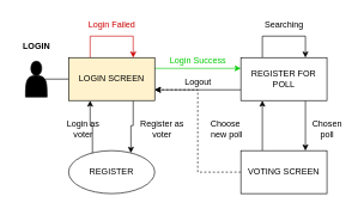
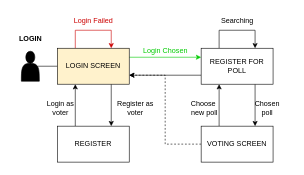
  <mxCell id="0" />
  <mxCell id="1" parent="0" />
  <mxCell id="2" style="edgeStyle=orthogonalEdgeStyle;rounded=0;orthogonalLoop=1;jettySize=auto;html=1;exitX=0.75;exitY=1;exitDx=0;exitDy=0;entryX=0.75;entryY=0;entryDx=0;entryDy=0;" parent="1" source="5" target="7" edge="1"><mxGeometry relative="1" as="geometry" /></mxCell>
  <mxCell id="3" style="edgeStyle=orthogonalEdgeStyle;rounded=0;orthogonalLoop=1;jettySize=auto;html=1;exitX=0.25;exitY=0;exitDx=0;exitDy=0;entryX=0.75;entryY=0;entryDx=0;entryDy=0;fillColor=#f8cecc;strokeColor=#CC0000;" parent="1" source="5" target="5" edge="1"><mxGeometry relative="1" as="geometry"><mxPoint x="185" y="70" as="targetPoint" /><Array as="points"><mxPoint x="125" y="50" /><mxPoint x="185" y="50" /></Array></mxGeometry></mxCell>
  <mxCell id="4" style="edgeStyle=orthogonalEdgeStyle;rounded=0;orthogonalLoop=1;jettySize=auto;html=1;exitX=1;exitY=0.25;exitDx=0;exitDy=0;strokeColor=#00CC00;fontColor=#00CC00;entryX=0;entryY=0.25;entryDx=0;entryDy=0;" parent="1" source="5" target="11" edge="1"><mxGeometry relative="1" as="geometry"><mxPoint x="295" y="130" as="targetPoint" /></mxGeometry></mxCell>
  <mxCell id="5" value="LOGIN SCREEN" style="rounded=0;whiteSpace=wrap;html=1;strokeWidth=1;fillColor=#fff2cc;" parent="1" vertex="1"><mxGeometry x="95" y="80" width="120" height="60" as="geometry" /></mxCell>
  <mxCell id="6" style="edgeStyle=orthogonalEdgeStyle;rounded=0;orthogonalLoop=1;jettySize=auto;html=1;exitX=0.25;exitY=0;exitDx=0;exitDy=0;entryX=0.25;entryY=1;entryDx=0;entryDy=0;" parent="1" source="7" target="5" edge="1"><mxGeometry relative="1" as="geometry" /></mxCell>
- <mxCell id="7" value="REGISTER" style="ellipse;whiteSpace=wrap;html=1;strokeWidth=1;" parent="1" vertex="1"><mxGeometry x="95" y="210" width="120" height="60" as="geometry" /></mxCell>
+ <mxCell id="7" value="REGISTER" style="rounded=0;whiteSpace=wrap;html=1;strokeWidth=1;" parent="1" vertex="1"><mxGeometry x="95" y="210" width="120" height="60" as="geometry" /></mxCell>
  <mxCell id="8" style="edgeStyle=orthogonalEdgeStyle;rounded=0;orthogonalLoop=1;jettySize=auto;html=1;exitX=0;exitY=0.75;exitDx=0;exitDy=0;entryX=1;entryY=0.75;entryDx=0;entryDy=0;strokeColor=#000000;fontColor=#00CC00;" parent="1" source="11" target="5" edge="1"><mxGeometry relative="1" as="geometry" /></mxCell>
  <mxCell id="9" style="edgeStyle=orthogonalEdgeStyle;rounded=0;orthogonalLoop=1;jettySize=auto;html=1;exitX=0.75;exitY=1;exitDx=0;exitDy=0;entryX=0.75;entryY=0;entryDx=0;entryDy=0;strokeColor=#000000;fontColor=#000000;" parent="1" source="11" target="22" edge="1"><mxGeometry relative="1" as="geometry" /></mxCell>
  <mxCell id="10" style="edgeStyle=orthogonalEdgeStyle;rounded=0;orthogonalLoop=1;jettySize=auto;html=1;exitX=0.25;exitY=0;exitDx=0;exitDy=0;entryX=0.75;entryY=0;entryDx=0;entryDy=0;" edge="1" parent="1" source="11" target="11"><mxGeometry relative="1" as="geometry"><mxPoint x="425" y="70" as="targetPoint" /><Array as="points"><mxPoint x="365" y="50" /><mxPoint x="425" y="50" /></Array></mxGeometry></mxCell>
  <mxCell id="11" value="REGISTER FOR&lt;br&gt;POLL" style="rounded=0;whiteSpace=wrap;html=1;strokeWidth=1;" parent="1" vertex="1"><mxGeometry x="335" y="80" width="120" height="60" as="geometry" /></mxCell>
  <mxCell id="12" value="&lt;b&gt;LOGIN&lt;/b&gt;" style="text;html=1;align=center;verticalAlign=middle;resizable=0;points=[];autosize=1;strokeColor=none;fillColor=none;" parent="1" vertex="1"><mxGeometry x="20" y="50" width="60" height="30" as="geometry" /></mxCell>
  <mxCell id="13" value="&lt;font color=&quot;#cc0000&quot;&gt;Login Failed&lt;/font&gt;" style="text;html=1;align=center;verticalAlign=middle;resizable=0;points=[];autosize=1;strokeColor=none;fillColor=none;" parent="1" vertex="1"><mxGeometry x="110" y="20" width="90" height="30" as="geometry" /></mxCell>
  <mxCell id="14" value="" style="shape=actor;whiteSpace=wrap;html=1;strokeWidth=1;fontColor=#CC0000;fillColor=#000000;" parent="1" vertex="1"><mxGeometry x="35" y="85" width="30" height="50" as="geometry" /></mxCell>
  <mxCell id="15" value="" style="endArrow=none;html=1;rounded=0;strokeColor=#000000;fontColor=#CC0000;exitX=0.9;exitY=0.5;exitDx=0;exitDy=0;entryX=0;entryY=0.5;entryDx=0;entryDy=0;exitPerimeter=0;" parent="1" source="14" target="5" edge="1"><mxGeometry width="50" height="50" relative="1" as="geometry"><mxPoint x="395" y="240" as="sourcePoint" /><mxPoint x="445" y="190" as="targetPoint" /><Array as="points" /></mxGeometry></mxCell>
- <mxCell id="16" value="&lt;font color=&quot;#00cc00&quot;&gt;Login Success&lt;/font&gt;" style="text;html=1;align=center;verticalAlign=middle;resizable=0;points=[];autosize=1;strokeColor=none;fillColor=none;fontColor=#CC0000;" parent="1" vertex="1"><mxGeometry x="225" y="70" width="100" height="30" as="geometry" /></mxCell>
- <mxCell id="17" value="&lt;font color=&quot;#000000&quot;&gt;Logout&lt;/font&gt;" style="text;html=1;align=center;verticalAlign=middle;resizable=0;points=[];autosize=1;strokeColor=none;fillColor=none;fontColor=#00CC00;" parent="1" vertex="1"><mxGeometry x="245" y="100" width="60" height="30" as="geometry" /></mxCell>
+ <mxCell id="16" value="&lt;font color=&quot;#00cc00&quot;&gt;Login Chosen&lt;/font&gt;" style="text;html=1;align=center;verticalAlign=middle;resizable=0;points=[];autosize=1;strokeColor=none;fillColor=none;fontColor=#CC0000;" parent="1" vertex="1"><mxGeometry x="225" y="70" width="100" height="30" as="geometry" /></mxCell>
  <mxCell id="18" value="Register as &lt;br&gt;voter" style="text;html=1;align=center;verticalAlign=middle;resizable=0;points=[];autosize=1;strokeColor=none;fillColor=none;fontColor=#000000;" parent="1" vertex="1"><mxGeometry x="185" y="160" width="80" height="40" as="geometry" /></mxCell>
- <mxCell id="19" value="Login as &lt;br&gt;voter" style="text;html=1;align=center;verticalAlign=middle;resizable=0;points=[];autosize=1;strokeColor=none;fillColor=none;fontColor=#000000;" parent="1" vertex="1"><mxGeometry x="80" y="160" width="70" height="40" as="geometry" /></mxCell>
+ <mxCell id="19" value="Login as &lt;br&gt;voter" style="text;html=1;align=center;verticalAlign=middle;resizable=0;points=[];autosize=1;strokeColor=none;fillColor=none;fontColor=#000000;" parent="1" vertex="1"><mxGeometry x="65" y="160" width="70" height="40" as="geometry" /></mxCell>
  <mxCell id="20" style="edgeStyle=orthogonalEdgeStyle;rounded=0;orthogonalLoop=1;jettySize=auto;html=1;exitX=0.25;exitY=0;exitDx=0;exitDy=0;entryX=0.25;entryY=1;entryDx=0;entryDy=0;" edge="1" parent="1" source="22" target="11"><mxGeometry relative="1" as="geometry" /></mxCell>
  <mxCell id="21" style="edgeStyle=orthogonalEdgeStyle;rounded=0;orthogonalLoop=1;jettySize=auto;html=1;exitX=0;exitY=0.5;exitDx=0;exitDy=0;entryX=1;entryY=0.75;entryDx=0;entryDy=0;dashed=1;" edge="1" parent="1" source="22" target="5"><mxGeometry relative="1" as="geometry" /></mxCell>
  <mxCell id="22" value="VOTING SCREEN" style="rounded=0;whiteSpace=wrap;html=1;strokeWidth=1;fontColor=#000000;fillColor=default;" parent="1" vertex="1"><mxGeometry x="335" y="210" width="120" height="60" as="geometry" /></mxCell>
  <mxCell id="23" value="Searching" style="text;html=1;align=center;verticalAlign=middle;resizable=0;points=[];autosize=1;strokeColor=none;fillColor=none;" vertex="1" parent="1"><mxGeometry x="355" y="20" width="80" height="30" as="geometry" /></mxCell>
- <mxCell id="24" value="Chosen &lt;br&gt;poll" style="text;html=1;align=center;verticalAlign=middle;resizable=0;points=[];autosize=1;strokeColor=none;fillColor=none;" vertex="1" parent="1"><mxGeometry x="425" y="160" width="60" height="40" as="geometry" /></mxCell>
- <mxCell id="25" value="Choose&amp;nbsp;&lt;br&gt;new poll" style="text;html=1;align=center;verticalAlign=middle;resizable=0;points=[];autosize=1;strokeColor=none;fillColor=none;" vertex="1" parent="1"><mxGeometry x="280" y="160" width="70" height="40" as="geometry" /></mxCell>
+ <mxCell id="24" value="Chosen &lt;br&gt;poll" style="text;html=1;align=center;verticalAlign=middle;resizable=0;points=[];autosize=1;strokeColor=none;fillColor=none;" vertex="1" parent="1"><mxGeometry x="415" y="160" width="60" height="40" as="geometry" /></mxCell>
+ <mxCell id="25" value="Choose&amp;nbsp;&lt;br&gt;new poll" style="text;html=1;align=center;verticalAlign=middle;resizable=0;points=[];autosize=1;strokeColor=none;fillColor=none;" vertex="1" parent="1"><mxGeometry x="305" y="160" width="70" height="40" as="geometry" /></mxCell>
